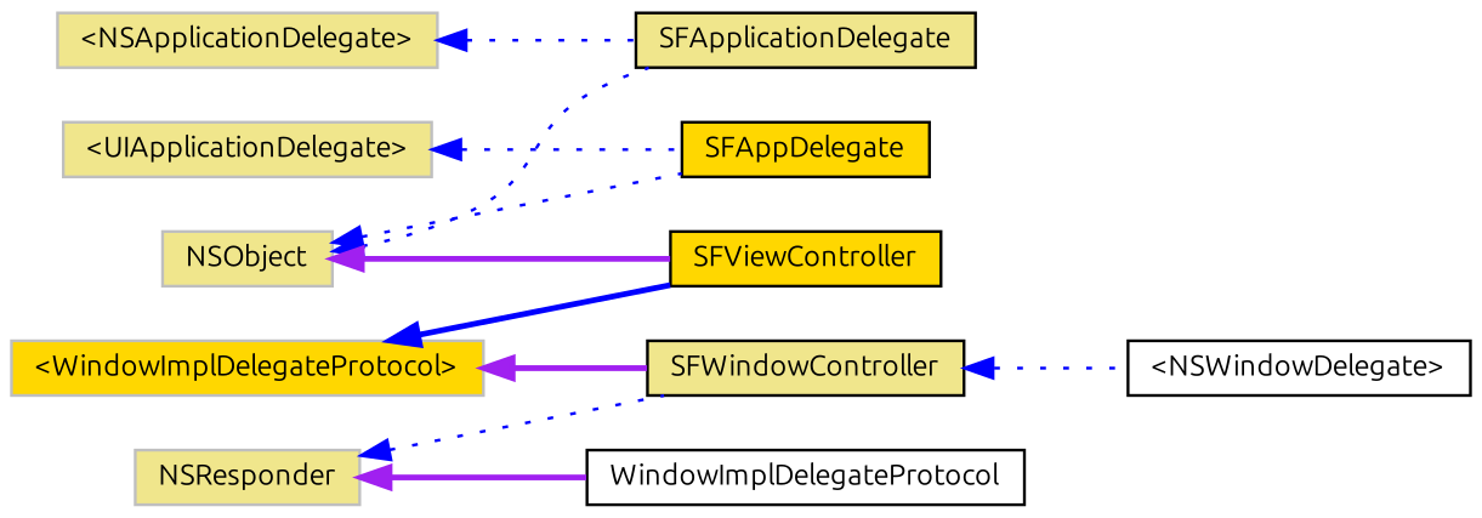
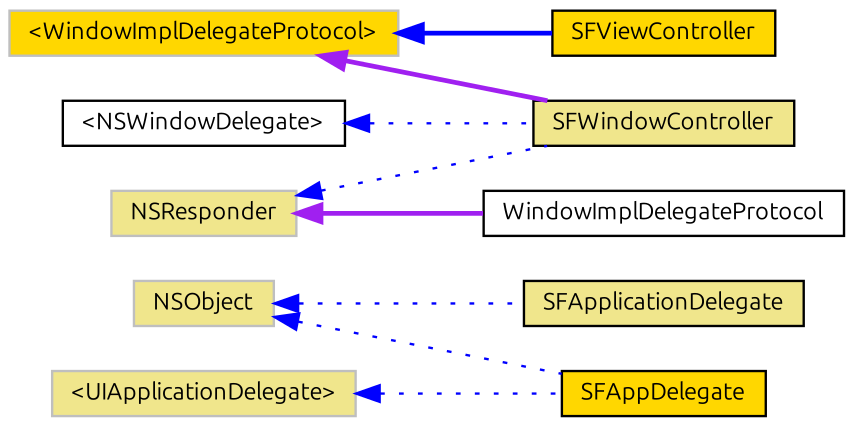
  digraph {
    fontname=Ubuntu
    rankdir=LR
    node [color=black fillcolor=khaki fontname=Ubuntu fontsize=10 shape=record style=filled]
    edge [color=blue dir=back fontname=Ubuntu fontsize=10 labelfontname=Helvetica labelfontsize=10 style=dotted]
-   n1 [color=grey75 height=0.2 label="\<NSApplicationDelegate\>" width=0.4]
    n2 [height=0.2 label=SFApplicationDelegate width=0.4]
    n3 [color=grey75 height=0.2 label=NSObject width=0.4]
    n4 [fillcolor=gold height=0.2 label=SFAppDelegate width=0.4]
    n5 [fillcolor=gold height=0.2 label=SFViewController width=0.4]
    n6 [color=grey75 height=0.2 label=NSResponder width=0.4]
    n7 [fillcolor=white height=0.2 label=WindowImplDelegateProtocol width=0.4]
    n8 [height=0.2 label=SFWindowController width=0.4]
    n9 [fillcolor=white height=0.2 label="\<NSWindowDelegate\>" width=0.4]
    n10 [color=grey75 height=0.2 label="\<UIApplicationDelegate\>" width=0.4]
    n11 [color=grey75 fillcolor=gold height=0.2 label="\<WindowImplDelegateProtocol\>" width=0.4]
-   n1 -> n2
    n3 -> n2
    n3 -> n4
-   n3 -> n5 [color=purple style=bold]
    n6 -> n7 [color=purple style=bold]
    n6 -> n8
-   n8 -> n9
+   n9 -> n8
    n10 -> n4
    n11 -> n5 [style=bold]
    n11 -> n8 [color=purple style=bold]
  }
